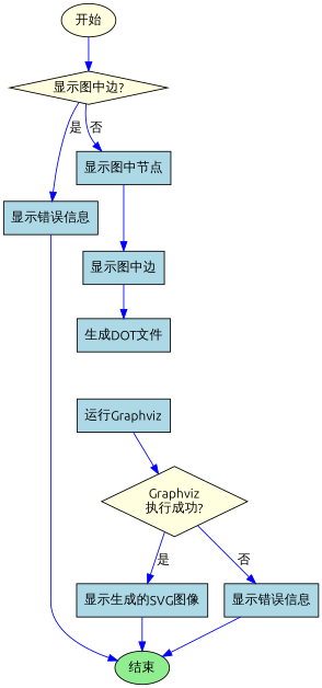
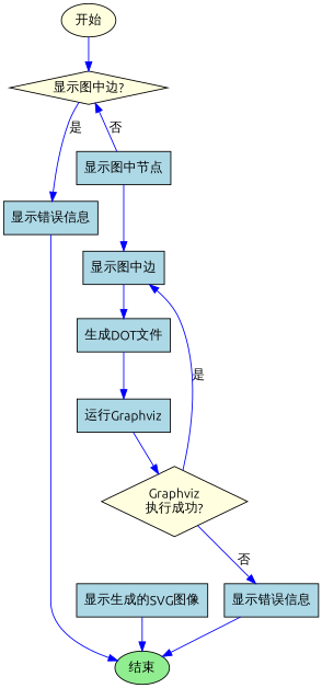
  digraph {
    fontname=Ubuntu
    rankdir=TB
    node [fillcolor=lightblue fontname=Ubuntu shape=box style=filled]
    edge [color=blue fontname=Ubuntu]
    n1 [fillcolor=lightyellow label="开始" shape=oval]
    n2 [fillcolor=lightyellow label="显示图中边?" shape=diamond]
    n3 [label="显示错误信息"]
    n4 [label="显示图中节点"]
    n5 [fillcolor=lightgreen label="结束" shape=oval]
    n6 [label="显示图中边"]
    n7 [label="生成DOT文件"]
    n8 [label="运行Graphviz"]
    n9 [fillcolor=lightyellow label="Graphviz\n执行成功?" shape=diamond]
    n10 [label="显示生成的SVG图像"]
    n11 [label="显示错误信息"]
    n1 -> n2
    n2 -> n3 [label="是"]
-   n2 -> n4 [label="否"]
+   n4 -> n2 [label="否"]
    n3 -> n5
    n4 -> n6
    n6 -> n7
+   n7 -> n8
    n8 -> n9
-   n9 -> n10 [label="是"]
+   n9 -> n6 [label="是"]
    n9 -> n11 [label="否"]
    n10 -> n5
    n11 -> n5
  }
